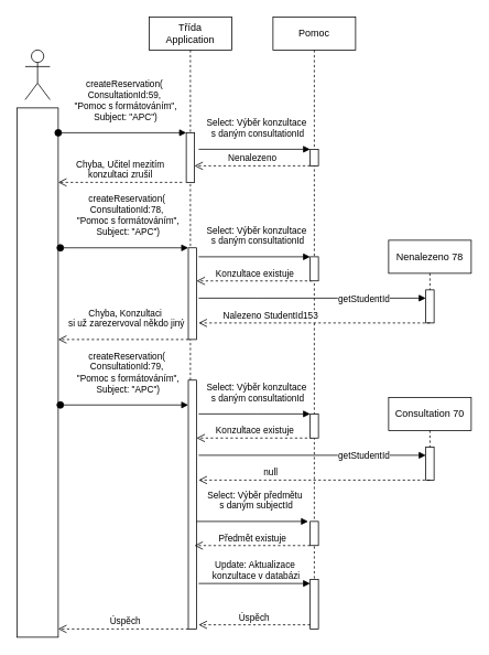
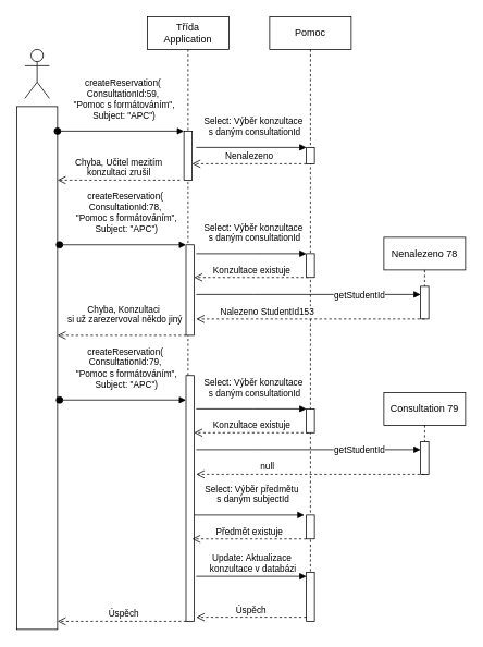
  <mxCell id="0" />
  <mxCell id="1" parent="0" />
  <mxCell id="2" value="" style="shape=umlActor;verticalLabelPosition=bottom;verticalAlign=top;html=1;" vertex="1" parent="1"><mxGeometry x="30" y="60" width="30" height="60" as="geometry" /></mxCell>
  <mxCell id="3" value="" style="html=1;points=[[0,0,0,0,5],[0,1,0,0,-5],[1,0,0,0,5],[1,1,0,0,-5]];perimeter=orthogonalPerimeter;outlineConnect=0;targetShapes=umlLifeline;portConstraint=eastwest;newEdgeStyle={&quot;curved&quot;:0,&quot;rounded&quot;:0};" vertex="1" parent="1"><mxGeometry x="20" y="130" width="50" height="640" as="geometry" /></mxCell>
  <mxCell id="4" value="Třída&lt;div&gt;Application&lt;/div&gt;" style="shape=umlLifeline;perimeter=lifelinePerimeter;whiteSpace=wrap;html=1;container=1;dropTarget=0;collapsible=0;recursiveResize=0;outlineConnect=0;portConstraint=eastwest;newEdgeStyle={&quot;curved&quot;:0,&quot;rounded&quot;:0};" vertex="1" parent="1"><mxGeometry x="180" y="20" width="100" height="740" as="geometry" /></mxCell>
  <mxCell id="5" value="" style="html=1;points=[[0,0,0,0,5],[0,1,0,0,-5],[1,0,0,0,5],[1,1,0,0,-5]];perimeter=orthogonalPerimeter;outlineConnect=0;targetShapes=umlLifeline;portConstraint=eastwest;newEdgeStyle={&quot;curved&quot;:0,&quot;rounded&quot;:0};" vertex="1" parent="4"><mxGeometry x="45" y="140" width="10" height="60" as="geometry" /></mxCell>
  <mxCell id="6" value="createReservation(&lt;br&gt;&lt;div&gt;&lt;span style=&quot;background-color: light-dark(#ffffff, var(--ge-dark-color, #121212)); color: light-dark(rgb(0, 0, 0), rgb(255, 255, 255));&quot;&gt;ConsultationId&lt;/span&gt;:78,&lt;div&gt;&amp;nbsp;&quot;Pomoc s formátováním&quot;,&lt;/div&gt;&lt;div&gt;&amp;nbsp;Subject: &quot;APC&quot;)&lt;/div&gt;&lt;/div&gt;" style="html=1;verticalAlign=bottom;startArrow=oval;endArrow=block;startSize=8;curved=0;rounded=0;" edge="1" parent="4" target="9"><mxGeometry x="0.032" y="10" relative="1" as="geometry"><mxPoint x="-107.5" y="279.17" as="sourcePoint" /><mxPoint x="42.5" y="279.17" as="targetPoint" /><mxPoint as="offset" /></mxGeometry></mxCell>
  <mxCell id="7" value="Konzultace existuje" style="html=1;verticalAlign=bottom;endArrow=open;dashed=1;endSize=8;curved=0;rounded=0;" edge="1" parent="4"><mxGeometry relative="1" as="geometry"><mxPoint x="197.5" y="319.17" as="sourcePoint" /><mxPoint x="57.5" y="319.17" as="targetPoint" /></mxGeometry></mxCell>
  <mxCell id="8" value="Chyba, Konzultaci&lt;div&gt;&amp;nbsp;si už zarezervoval někdo jiný&lt;/div&gt;" style="html=1;verticalAlign=bottom;endArrow=open;dashed=1;endSize=8;curved=0;rounded=0;" edge="1" parent="4" target="3"><mxGeometry x="-0.016" y="-10" relative="1" as="geometry"><mxPoint x="47.5" y="390" as="sourcePoint" /><mxPoint x="-102.5" y="390" as="targetPoint" /><mxPoint as="offset" /></mxGeometry></mxCell>
  <mxCell id="9" value="" style="html=1;points=[[0,0,0,0,5],[0,1,0,0,-5],[1,0,0,0,5],[1,1,0,0,-5]];perimeter=orthogonalPerimeter;outlineConnect=0;targetShapes=umlLifeline;portConstraint=eastwest;newEdgeStyle={&quot;curved&quot;:0,&quot;rounded&quot;:0};" vertex="1" parent="4"><mxGeometry x="47.5" y="279.17" width="10" height="110.83" as="geometry" /></mxCell>
  <mxCell id="10" value="Pomoc" style="shape=umlLifeline;perimeter=lifelinePerimeter;whiteSpace=wrap;html=1;container=1;dropTarget=0;collapsible=0;recursiveResize=0;outlineConnect=0;portConstraint=eastwest;newEdgeStyle={&quot;curved&quot;:0,&quot;rounded&quot;:0};" vertex="1" parent="1"><mxGeometry x="330" y="20" width="100" height="740" as="geometry" /></mxCell>
  <mxCell id="11" value="" style="html=1;points=[[0,0,0,0,5],[0,1,0,0,-5],[1,0,0,0,5],[1,1,0,0,-5]];perimeter=orthogonalPerimeter;outlineConnect=0;targetShapes=umlLifeline;portConstraint=eastwest;newEdgeStyle={&quot;curved&quot;:0,&quot;rounded&quot;:0};" vertex="1" parent="10"><mxGeometry x="45" y="160" width="10" height="20" as="geometry" /></mxCell>
  <mxCell id="12" value="" style="html=1;points=[[0,0,0,0,5],[0,1,0,0,-5],[1,0,0,0,5],[1,1,0,0,-5]];perimeter=orthogonalPerimeter;outlineConnect=0;targetShapes=umlLifeline;portConstraint=eastwest;newEdgeStyle={&quot;curved&quot;:0,&quot;rounded&quot;:0};" vertex="1" parent="10"><mxGeometry x="45" y="290" width="10" height="29.17" as="geometry" /></mxCell>
  <mxCell id="13" value="" style="html=1;points=[[0,0,0,0,5],[0,1,0,0,-5],[1,0,0,0,5],[1,1,0,0,-5]];perimeter=orthogonalPerimeter;outlineConnect=0;targetShapes=umlLifeline;portConstraint=eastwest;newEdgeStyle={&quot;curved&quot;:0,&quot;rounded&quot;:0};" vertex="1" parent="10"><mxGeometry x="45" y="610" width="10" height="29.17" as="geometry" /></mxCell>
  <mxCell id="14" value="" style="html=1;points=[[0,0,0,0,5],[0,1,0,0,-5],[1,0,0,0,5],[1,1,0,0,-5]];perimeter=orthogonalPerimeter;outlineConnect=0;targetShapes=umlLifeline;portConstraint=eastwest;newEdgeStyle={&quot;curved&quot;:0,&quot;rounded&quot;:0};" vertex="1" parent="10"><mxGeometry x="45" y="680" width="10" height="60" as="geometry" /></mxCell>
  <mxCell id="15" value="createReservation(&lt;div&gt;ConsultationId:59,&lt;div&gt;&amp;nbsp;&quot;Pomoc s formátováním&quot;,&lt;/div&gt;&lt;div&gt;&amp;nbsp;Subject: &quot;APC&quot;)&lt;/div&gt;&lt;/div&gt;" style="html=1;verticalAlign=bottom;startArrow=oval;endArrow=block;startSize=8;curved=0;rounded=0;" edge="1" target="5" parent="1"><mxGeometry x="0.032" y="10" relative="1" as="geometry"><mxPoint x="70" y="160" as="sourcePoint" /><mxPoint x="220" y="160" as="targetPoint" /><mxPoint as="offset" /></mxGeometry></mxCell>
  <mxCell id="16" value="Nenalezeno" style="html=1;verticalAlign=bottom;endArrow=open;dashed=1;endSize=8;curved=0;rounded=0;" edge="1" parent="1"><mxGeometry relative="1" as="geometry"><mxPoint x="375" y="200" as="sourcePoint" /><mxPoint x="235" y="200" as="targetPoint" /></mxGeometry></mxCell>
  <mxCell id="17" value="Select: Výběr konzultace&lt;div&gt;&amp;nbsp;s daným consultationId&lt;/div&gt;" style="html=1;verticalAlign=bottom;endArrow=block;curved=0;rounded=0;" edge="1" parent="1" target="11"><mxGeometry x="0.037" y="10" width="80" relative="1" as="geometry"><mxPoint x="240" y="180" as="sourcePoint" /><mxPoint x="375" y="170" as="targetPoint" /><mxPoint as="offset" /></mxGeometry></mxCell>
  <mxCell id="18" value="Chyba, Učitel mezitím&lt;div&gt;konzultaci zrušil&lt;/div&gt;" style="html=1;verticalAlign=bottom;endArrow=open;dashed=1;endSize=8;curved=0;rounded=0;" edge="1" parent="1" target="3"><mxGeometry relative="1" as="geometry"><mxPoint x="220" y="220" as="sourcePoint" /><mxPoint x="80" y="220" as="targetPoint" /></mxGeometry></mxCell>
  <mxCell id="19" value="Select: Výběr konzultace&lt;div&gt;&amp;nbsp;s daným consultationId&lt;/div&gt;" style="html=1;verticalAlign=bottom;endArrow=block;curved=0;rounded=0;" edge="1" parent="1" target="12"><mxGeometry x="0.037" y="10" width="80" relative="1" as="geometry"><mxPoint x="240" y="310" as="sourcePoint" /><mxPoint x="377.5" y="309.17" as="targetPoint" /><mxPoint as="offset" /><Array as="points"><mxPoint x="310" y="310" /></Array></mxGeometry></mxCell>
  <mxCell id="20" value="getStudentId" style="html=1;verticalAlign=bottom;endArrow=block;curved=0;rounded=0;" edge="1" parent="1" target="22"><mxGeometry x="0.455" y="-10" width="80" relative="1" as="geometry"><mxPoint x="240" y="360" as="sourcePoint" /><mxPoint x="375" y="360" as="targetPoint" /><mxPoint as="offset" /><Array as="points"><mxPoint x="310" y="360" /></Array></mxGeometry></mxCell>
  <mxCell id="21" value="Nenalezeno 78" style="shape=umlLifeline;perimeter=lifelinePerimeter;whiteSpace=wrap;html=1;container=1;dropTarget=0;collapsible=0;recursiveResize=0;outlineConnect=0;portConstraint=eastwest;newEdgeStyle={&quot;curved&quot;:0,&quot;rounded&quot;:0};" vertex="1" parent="1"><mxGeometry x="470" y="290" width="100" height="100" as="geometry" /></mxCell>
  <mxCell id="22" value="" style="html=1;points=[[0,0,0,0,5],[0,1,0,0,-5],[1,0,0,0,5],[1,1,0,0,-5]];perimeter=orthogonalPerimeter;outlineConnect=0;targetShapes=umlLifeline;portConstraint=eastwest;newEdgeStyle={&quot;curved&quot;:0,&quot;rounded&quot;:0};" vertex="1" parent="21"><mxGeometry x="45" y="60" width="10" height="40" as="geometry" /></mxCell>
  <mxCell id="23" value="Nalezeno StudentId153" style="html=1;verticalAlign=bottom;endArrow=open;dashed=1;endSize=8;curved=0;rounded=0;" edge="1" parent="1"><mxGeometry x="0.378" relative="1" as="geometry"><mxPoint x="520" y="390" as="sourcePoint" /><mxPoint x="240" y="390" as="targetPoint" /><mxPoint as="offset" /></mxGeometry></mxCell>
  <mxCell id="24" value="createReservation(&lt;br&gt;&lt;div&gt;&lt;span style=&quot;background-color: light-dark(#ffffff, var(--ge-dark-color, #121212)); color: light-dark(rgb(0, 0, 0), rgb(255, 255, 255));&quot;&gt;ConsultationId&lt;/span&gt;:79,&lt;div&gt;&amp;nbsp;&quot;Pomoc s formátováním&quot;,&lt;/div&gt;&lt;div&gt;&amp;nbsp;Subject: &quot;APC&quot;)&lt;/div&gt;&lt;/div&gt;" style="html=1;verticalAlign=bottom;startArrow=oval;endArrow=block;startSize=8;curved=0;rounded=0;" edge="1" parent="1" target="27"><mxGeometry x="0.032" y="10" relative="1" as="geometry"><mxPoint x="72.5" y="489.17" as="sourcePoint" /><mxPoint x="222.5" y="489.17" as="targetPoint" /><mxPoint as="offset" /></mxGeometry></mxCell>
  <mxCell id="25" value="Konzultace existuje" style="html=1;verticalAlign=bottom;endArrow=open;dashed=1;endSize=8;curved=0;rounded=0;" edge="1" parent="1"><mxGeometry relative="1" as="geometry"><mxPoint x="377.5" y="529.17" as="sourcePoint" /><mxPoint x="237.5" y="529.17" as="targetPoint" /></mxGeometry></mxCell>
  <mxCell id="26" value="Úspěch" style="html=1;verticalAlign=bottom;endArrow=open;dashed=1;endSize=8;curved=0;rounded=0;" edge="1" parent="1"><mxGeometry x="-0.016" relative="1" as="geometry"><mxPoint x="227.5" y="760" as="sourcePoint" /><mxPoint x="70" y="760" as="targetPoint" /><mxPoint as="offset" /></mxGeometry></mxCell>
  <mxCell id="27" value="" style="html=1;points=[[0,0,0,0,5],[0,1,0,0,-5],[1,0,0,0,5],[1,1,0,0,-5]];perimeter=orthogonalPerimeter;outlineConnect=0;targetShapes=umlLifeline;portConstraint=eastwest;newEdgeStyle={&quot;curved&quot;:0,&quot;rounded&quot;:0};" vertex="1" parent="1"><mxGeometry x="227.5" y="459.17" width="10" height="300.83" as="geometry" /></mxCell>
  <mxCell id="28" value="" style="html=1;points=[[0,0,0,0,5],[0,1,0,0,-5],[1,0,0,0,5],[1,1,0,0,-5]];perimeter=orthogonalPerimeter;outlineConnect=0;targetShapes=umlLifeline;portConstraint=eastwest;newEdgeStyle={&quot;curved&quot;:0,&quot;rounded&quot;:0};" vertex="1" parent="1"><mxGeometry x="375" y="500" width="10" height="29.17" as="geometry" /></mxCell>
  <mxCell id="29" value="Select: Výběr konzultace&lt;div&gt;&amp;nbsp;s daným consultationId&lt;/div&gt;" style="html=1;verticalAlign=bottom;endArrow=block;curved=0;rounded=0;" edge="1" parent="1" target="28"><mxGeometry x="0.037" y="10" width="80" relative="1" as="geometry"><mxPoint x="240" y="500" as="sourcePoint" /><mxPoint x="377.5" y="499.17" as="targetPoint" /><mxPoint as="offset" /><Array as="points"><mxPoint x="310" y="500" /></Array></mxGeometry></mxCell>
  <mxCell id="30" value="getStudentId" style="html=1;verticalAlign=bottom;endArrow=block;curved=0;rounded=0;" edge="1" parent="1" target="32"><mxGeometry x="0.455" y="-10" width="80" relative="1" as="geometry"><mxPoint x="240" y="550" as="sourcePoint" /><mxPoint x="375" y="550" as="targetPoint" /><mxPoint as="offset" /><Array as="points"><mxPoint x="310" y="550" /></Array></mxGeometry></mxCell>
- <mxCell id="31" value="Consultation 70" style="shape=umlLifeline;perimeter=lifelinePerimeter;whiteSpace=wrap;html=1;container=1;dropTarget=0;collapsible=0;recursiveResize=0;outlineConnect=0;portConstraint=eastwest;newEdgeStyle={&quot;curved&quot;:0,&quot;rounded&quot;:0};" vertex="1" parent="1"><mxGeometry x="470" y="480" width="100" height="100" as="geometry" /></mxCell>
+ <mxCell id="31" value="Consultation 79" style="shape=umlLifeline;perimeter=lifelinePerimeter;whiteSpace=wrap;html=1;container=1;dropTarget=0;collapsible=0;recursiveResize=0;outlineConnect=0;portConstraint=eastwest;newEdgeStyle={&quot;curved&quot;:0,&quot;rounded&quot;:0};" vertex="1" parent="1"><mxGeometry x="470" y="480" width="100" height="100" as="geometry" /></mxCell>
  <mxCell id="32" value="" style="html=1;points=[[0,0,0,0,5],[0,1,0,0,-5],[1,0,0,0,5],[1,1,0,0,-5]];perimeter=orthogonalPerimeter;outlineConnect=0;targetShapes=umlLifeline;portConstraint=eastwest;newEdgeStyle={&quot;curved&quot;:0,&quot;rounded&quot;:0};" vertex="1" parent="31"><mxGeometry x="45" y="60" width="10" height="40" as="geometry" /></mxCell>
  <mxCell id="33" value="null" style="html=1;verticalAlign=bottom;endArrow=open;dashed=1;endSize=8;curved=0;rounded=0;" edge="1" parent="1"><mxGeometry x="0.378" relative="1" as="geometry"><mxPoint x="520" y="580" as="sourcePoint" /><mxPoint x="240" y="580" as="targetPoint" /><mxPoint as="offset" /></mxGeometry></mxCell>
  <mxCell id="34" value="Předmět existuje" style="html=1;verticalAlign=bottom;endArrow=open;dashed=1;endSize=8;curved=0;rounded=0;" edge="1" parent="1"><mxGeometry relative="1" as="geometry"><mxPoint x="375" y="659.17" as="sourcePoint" /><mxPoint x="235" y="659.17" as="targetPoint" /></mxGeometry></mxCell>
  <mxCell id="35" value="Select: Výběr předmětu&lt;div&gt;&lt;span style=&quot;background-color: light-dark(#ffffff, var(--ge-dark-color, #121212)); color: light-dark(rgb(0, 0, 0), rgb(255, 255, 255));&quot;&gt;&amp;nbsp;s daným subjectId&lt;/span&gt;&lt;/div&gt;" style="html=1;verticalAlign=bottom;endArrow=block;curved=0;rounded=0;" edge="1" parent="1"><mxGeometry x="0.037" y="10" width="80" relative="1" as="geometry"><mxPoint x="237.5" y="630" as="sourcePoint" /><mxPoint x="372.5" y="630" as="targetPoint" /><mxPoint as="offset" /><Array as="points"><mxPoint x="307.5" y="630" /></Array></mxGeometry></mxCell>
  <mxCell id="36" value="Úspěch" style="html=1;verticalAlign=bottom;endArrow=open;dashed=1;endSize=8;curved=0;rounded=0;exitX=0;exitY=1;exitDx=0;exitDy=-5;" edge="1" source="14" parent="1"><mxGeometry relative="1" as="geometry"><mxPoint x="240" y="755" as="targetPoint" /></mxGeometry></mxCell>
  <mxCell id="37" value="Update: Aktualizace&lt;div&gt;&amp;nbsp;konzultace v databázi&lt;/div&gt;" style="html=1;verticalAlign=bottom;endArrow=block;curved=0;rounded=0;entryX=0;entryY=0;entryDx=0;entryDy=5;" edge="1" parent="1" target="14"><mxGeometry relative="1" as="geometry"><mxPoint x="240" y="705" as="sourcePoint" /><mxPoint x="375" y="705" as="targetPoint" /></mxGeometry></mxCell>
